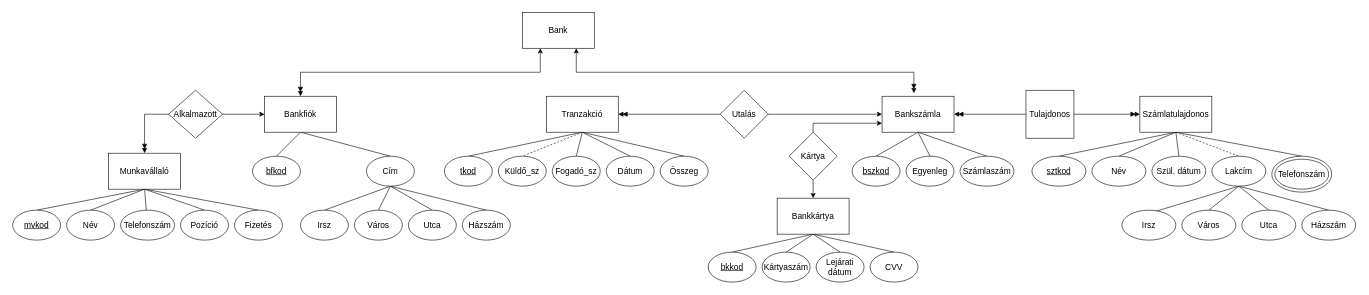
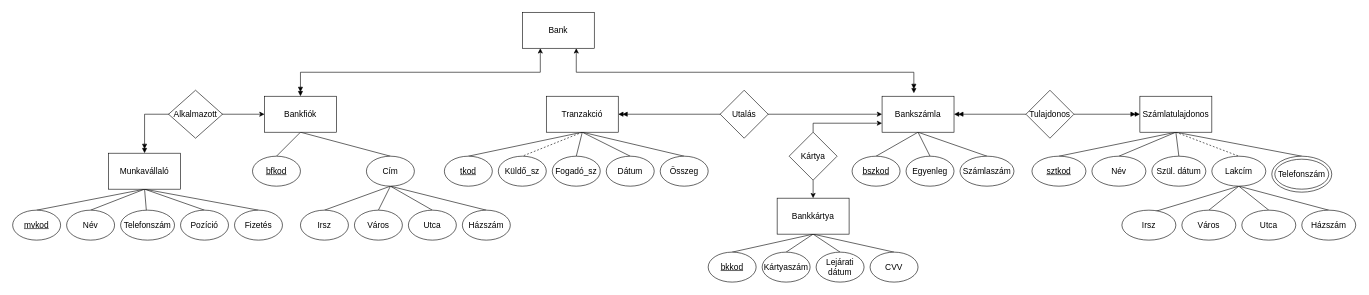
  <mxCell id="0" />
  <mxCell id="1" parent="0" />
  <mxCell id="2" style="edgeStyle=orthogonalEdgeStyle;rounded=0;orthogonalLoop=1;jettySize=auto;html=1;fontSize=14;exitX=0.25;exitY=1;exitDx=0;exitDy=0;endArrow=doubleBlock;endFill=1;startArrow=classic;startFill=1;" parent="1" source="4" target="8" edge="1"><mxGeometry relative="1" as="geometry" /></mxCell>
  <mxCell id="3" style="edgeStyle=orthogonalEdgeStyle;rounded=0;orthogonalLoop=1;jettySize=auto;html=1;entryX=0.442;entryY=-0.083;entryDx=0;entryDy=0;entryPerimeter=0;fontSize=14;exitX=0.75;exitY=1;exitDx=0;exitDy=0;startArrow=classic;startFill=1;endArrow=doubleBlock;endFill=1;" parent="1" source="4" target="16" edge="1"><mxGeometry relative="1" as="geometry" /></mxCell>
  <mxCell id="4" value="&lt;font style=&quot;font-size: 14px;&quot;&gt;Bank&lt;/font&gt;" style="rounded=0;whiteSpace=wrap;html=1;" parent="1" vertex="1"><mxGeometry x="870" y="20" width="120" height="60" as="geometry" /></mxCell>
  <mxCell id="5" style="edgeStyle=orthogonalEdgeStyle;rounded=0;orthogonalLoop=1;jettySize=auto;html=1;fontSize=14;startArrow=classic;startFill=1;endArrow=doubleBlock;endFill=1;" parent="1" source="8" target="33" edge="1"><mxGeometry relative="1" as="geometry" /></mxCell>
  <mxCell id="6" style="edgeStyle=none;rounded=0;orthogonalLoop=1;jettySize=auto;html=1;entryX=0.5;entryY=0;entryDx=0;entryDy=0;fontSize=14;exitX=0.5;exitY=1;exitDx=0;exitDy=0;endArrow=none;endFill=0;" parent="1" source="8" target="39" edge="1"><mxGeometry relative="1" as="geometry" /></mxCell>
  <mxCell id="7" style="edgeStyle=none;rounded=0;orthogonalLoop=1;jettySize=auto;html=1;entryX=0.5;entryY=0;entryDx=0;entryDy=0;fontSize=14;exitX=0.5;exitY=1;exitDx=0;exitDy=0;endArrow=none;endFill=0;" parent="1" source="8" target="44" edge="1"><mxGeometry relative="1" as="geometry" /></mxCell>
  <mxCell id="8" value="Bankfiók" style="rounded=0;whiteSpace=wrap;html=1;fontSize=14;" parent="1" vertex="1"><mxGeometry x="440" y="160" width="120" height="60" as="geometry" /></mxCell>
  <mxCell id="9" style="rounded=0;orthogonalLoop=1;jettySize=auto;html=1;entryX=0.5;entryY=0;entryDx=0;entryDy=0;fontSize=14;exitX=0.5;exitY=1;exitDx=0;exitDy=0;endArrow=none;endFill=0;" parent="1" source="16" target="56" edge="1"><mxGeometry relative="1" as="geometry" /></mxCell>
  <mxCell id="10" style="edgeStyle=none;rounded=0;orthogonalLoop=1;jettySize=auto;html=1;entryX=0.5;entryY=0;entryDx=0;entryDy=0;fontSize=14;exitX=0.5;exitY=1;exitDx=0;exitDy=0;endArrow=none;endFill=0;" parent="1" source="16" target="55" edge="1"><mxGeometry relative="1" as="geometry" /></mxCell>
  <mxCell id="11" style="edgeStyle=none;rounded=0;orthogonalLoop=1;jettySize=auto;html=1;entryX=0.5;entryY=0;entryDx=0;entryDy=0;fontSize=14;exitX=0.5;exitY=1;exitDx=0;exitDy=0;endArrow=none;endFill=0;" parent="1" source="16" target="57" edge="1"><mxGeometry relative="1" as="geometry" /></mxCell>
  <mxCell id="12" style="edgeStyle=none;rounded=0;orthogonalLoop=1;jettySize=auto;html=1;entryX=1;entryY=0.5;entryDx=0;entryDy=0;fontSize=14;startArrow=classic;startFill=1;endArrow=doubleBlock;endFill=1;" parent="1" source="16" target="22" edge="1"><mxGeometry relative="1" as="geometry" /></mxCell>
  <mxCell id="13" style="edgeStyle=orthogonalEdgeStyle;rounded=0;orthogonalLoop=1;jettySize=auto;html=1;entryX=0.5;entryY=0;entryDx=0;entryDy=0;fontSize=14;strokeColor=none;startArrow=none;" parent="1" source="87" target="27" edge="1"><mxGeometry relative="1" as="geometry" /></mxCell>
  <mxCell id="14" style="edgeStyle=orthogonalEdgeStyle;rounded=0;orthogonalLoop=1;jettySize=auto;html=1;fontSize=14;exitX=0;exitY=0.75;exitDx=0;exitDy=0;startArrow=classic;startFill=1;entryX=0.5;entryY=0;entryDx=0;entryDy=0;endArrow=none;endFill=0;" parent="1" source="16" target="87" edge="1"><mxGeometry relative="1" as="geometry"><Array as="points"><mxPoint x="1355" y="205" /></Array></mxGeometry></mxCell>
  <mxCell id="15" style="edgeStyle=orthogonalEdgeStyle;rounded=0;orthogonalLoop=1;jettySize=auto;html=1;entryX=0;entryY=0.5;entryDx=0;entryDy=0;fontSize=14;endArrow=none;endFill=0;startArrow=doubleBlock;startFill=1;" parent="1" source="16" target="80" edge="1"><mxGeometry relative="1" as="geometry" /></mxCell>
  <mxCell id="16" value="&lt;div&gt;Bankszámla&lt;/div&gt;" style="rounded=0;whiteSpace=wrap;html=1;fontSize=14;" parent="1" vertex="1"><mxGeometry x="1470" y="160" width="120" height="60" as="geometry" /></mxCell>
  <mxCell id="17" style="edgeStyle=none;rounded=0;orthogonalLoop=1;jettySize=auto;html=1;exitX=0.5;exitY=1;exitDx=0;exitDy=0;entryX=0.5;entryY=0;entryDx=0;entryDy=0;fontSize=14;endArrow=none;endFill=0;" parent="1" source="22" target="58" edge="1"><mxGeometry relative="1" as="geometry" /></mxCell>
  <mxCell id="18" style="edgeStyle=none;rounded=0;orthogonalLoop=1;jettySize=auto;html=1;exitX=0.5;exitY=1;exitDx=0;exitDy=0;fontSize=14;endArrow=none;endFill=0;entryX=0.5;entryY=0;entryDx=0;entryDy=0;dashed=1;" parent="1" source="22" target="60" edge="1"><mxGeometry relative="1" as="geometry" /></mxCell>
  <mxCell id="19" style="edgeStyle=none;rounded=0;orthogonalLoop=1;jettySize=auto;html=1;exitX=0.5;exitY=1;exitDx=0;exitDy=0;entryX=0.5;entryY=0;entryDx=0;entryDy=0;fontSize=14;endArrow=none;endFill=0;" parent="1" source="22" target="59" edge="1"><mxGeometry relative="1" as="geometry" /></mxCell>
  <mxCell id="20" style="edgeStyle=none;rounded=0;orthogonalLoop=1;jettySize=auto;html=1;exitX=0.5;exitY=1;exitDx=0;exitDy=0;entryX=0.5;entryY=0;entryDx=0;entryDy=0;fontSize=14;endArrow=none;endFill=0;" parent="1" source="22" target="61" edge="1"><mxGeometry relative="1" as="geometry" /></mxCell>
  <mxCell id="21" style="edgeStyle=none;rounded=0;orthogonalLoop=1;jettySize=auto;html=1;exitX=0.5;exitY=1;exitDx=0;exitDy=0;entryX=0.5;entryY=0;entryDx=0;entryDy=0;fontSize=14;endArrow=none;endFill=0;" parent="1" source="22" target="62" edge="1"><mxGeometry relative="1" as="geometry" /></mxCell>
  <mxCell id="22" value="&lt;div&gt;Tranzakció&lt;/div&gt;" style="rounded=0;whiteSpace=wrap;html=1;fontSize=14;" parent="1" vertex="1"><mxGeometry x="910" y="160" width="120" height="60" as="geometry" /></mxCell>
  <mxCell id="23" style="edgeStyle=none;rounded=0;orthogonalLoop=1;jettySize=auto;html=1;exitX=0.5;exitY=1;exitDx=0;exitDy=0;entryX=0.5;entryY=0;entryDx=0;entryDy=0;fontSize=14;endArrow=none;endFill=0;" parent="1" source="27" target="63" edge="1"><mxGeometry relative="1" as="geometry" /></mxCell>
  <mxCell id="24" style="edgeStyle=none;rounded=0;orthogonalLoop=1;jettySize=auto;html=1;exitX=0.5;exitY=1;exitDx=0;exitDy=0;entryX=0.5;entryY=0;entryDx=0;entryDy=0;fontSize=14;endArrow=none;endFill=0;" parent="1" source="27" target="64" edge="1"><mxGeometry relative="1" as="geometry" /></mxCell>
  <mxCell id="25" style="edgeStyle=none;rounded=0;orthogonalLoop=1;jettySize=auto;html=1;exitX=0.5;exitY=1;exitDx=0;exitDy=0;entryX=0.5;entryY=0;entryDx=0;entryDy=0;fontSize=14;endArrow=none;endFill=0;" parent="1" source="27" target="66" edge="1"><mxGeometry relative="1" as="geometry" /></mxCell>
  <mxCell id="26" style="edgeStyle=none;rounded=0;orthogonalLoop=1;jettySize=auto;html=1;exitX=0.5;exitY=1;exitDx=0;exitDy=0;entryX=0.5;entryY=0;entryDx=0;entryDy=0;fontSize=14;endArrow=none;endFill=0;" parent="1" source="27" target="65" edge="1"><mxGeometry relative="1" as="geometry" /></mxCell>
  <mxCell id="27" value="&lt;div&gt;Bankkártya&lt;/div&gt;" style="rounded=0;whiteSpace=wrap;html=1;fontSize=14;" parent="1" vertex="1"><mxGeometry x="1295" y="330" width="120" height="60" as="geometry" /></mxCell>
  <mxCell id="28" style="rounded=0;orthogonalLoop=1;jettySize=auto;html=1;entryX=0.5;entryY=0;entryDx=0;entryDy=0;fontSize=14;exitX=0.5;exitY=1;exitDx=0;exitDy=0;endArrow=none;endFill=0;" parent="1" source="33" target="34" edge="1"><mxGeometry relative="1" as="geometry" /></mxCell>
  <mxCell id="29" style="edgeStyle=none;rounded=0;orthogonalLoop=1;jettySize=auto;html=1;fontSize=14;exitX=0.5;exitY=1;exitDx=0;exitDy=0;endArrow=none;endFill=0;entryX=0.5;entryY=0;entryDx=0;entryDy=0;" parent="1" source="33" target="35" edge="1"><mxGeometry relative="1" as="geometry" /></mxCell>
  <mxCell id="30" style="edgeStyle=none;rounded=0;orthogonalLoop=1;jettySize=auto;html=1;fontSize=14;exitX=0.5;exitY=1;exitDx=0;exitDy=0;endArrow=none;endFill=0;" parent="1" source="33" target="36" edge="1"><mxGeometry relative="1" as="geometry"><mxPoint x="240" y="310" as="sourcePoint" /></mxGeometry></mxCell>
  <mxCell id="31" style="edgeStyle=none;rounded=0;orthogonalLoop=1;jettySize=auto;html=1;entryX=0.5;entryY=0;entryDx=0;entryDy=0;fontSize=14;exitX=0.5;exitY=1;exitDx=0;exitDy=0;endArrow=none;endFill=0;" parent="1" source="33" target="37" edge="1"><mxGeometry relative="1" as="geometry" /></mxCell>
  <mxCell id="32" style="edgeStyle=none;rounded=0;orthogonalLoop=1;jettySize=auto;html=1;entryX=0.5;entryY=0;entryDx=0;entryDy=0;fontSize=14;exitX=0.5;exitY=1;exitDx=0;exitDy=0;endArrow=none;endFill=0;" parent="1" source="33" target="38" edge="1"><mxGeometry relative="1" as="geometry"><mxPoint x="240" y="320" as="sourcePoint" /></mxGeometry></mxCell>
  <mxCell id="33" value="&lt;div&gt;Munkavállaló&lt;/div&gt;" style="rounded=0;whiteSpace=wrap;html=1;fontSize=14;" parent="1" vertex="1"><mxGeometry x="180" y="255" width="120" height="60" as="geometry" /></mxCell>
  <mxCell id="34" value="&lt;u&gt;mvkod&lt;/u&gt;" style="ellipse;whiteSpace=wrap;html=1;fontSize=14;" parent="1" vertex="1"><mxGeometry y="350" width="80" height="50" as="geometry" x="20" /></mxCell>
  <mxCell id="35" value="Név" style="ellipse;whiteSpace=wrap;html=1;fontSize=14;" parent="1" vertex="1"><mxGeometry x="110" y="350" width="80" height="50" as="geometry" /></mxCell>
  <mxCell id="36" value="Telefonszám" style="ellipse;whiteSpace=wrap;html=1;fontSize=14;" parent="1" vertex="1"><mxGeometry x="200" y="350" width="90" height="50" as="geometry" /></mxCell>
  <mxCell id="37" value="Pozíció" style="ellipse;whiteSpace=wrap;html=1;fontSize=14;" parent="1" vertex="1"><mxGeometry x="300" y="350" width="80" height="50" as="geometry" /></mxCell>
  <mxCell id="38" value="Fizetés" style="ellipse;whiteSpace=wrap;html=1;fontSize=14;" parent="1" vertex="1"><mxGeometry x="390" y="350" width="80" height="50" as="geometry" /></mxCell>
  <mxCell id="39" value="&lt;div&gt;&lt;u&gt;bfkod&lt;/u&gt;&lt;/div&gt;" style="ellipse;whiteSpace=wrap;html=1;fontSize=14;" parent="1" vertex="1"><mxGeometry x="420" y="260" width="80" height="50" as="geometry" /></mxCell>
  <mxCell id="40" style="edgeStyle=none;rounded=0;orthogonalLoop=1;jettySize=auto;html=1;entryX=0.5;entryY=0;entryDx=0;entryDy=0;fontSize=14;exitX=0.5;exitY=1;exitDx=0;exitDy=0;endArrow=none;endFill=0;" parent="1" source="44" target="45" edge="1"><mxGeometry relative="1" as="geometry" /></mxCell>
  <mxCell id="41" style="edgeStyle=none;rounded=0;orthogonalLoop=1;jettySize=auto;html=1;entryX=0.5;entryY=0;entryDx=0;entryDy=0;fontSize=14;exitX=0.5;exitY=1;exitDx=0;exitDy=0;endArrow=none;endFill=0;" parent="1" source="44" target="48" edge="1"><mxGeometry relative="1" as="geometry" /></mxCell>
  <mxCell id="42" style="edgeStyle=none;rounded=0;orthogonalLoop=1;jettySize=auto;html=1;entryX=0.5;entryY=0;entryDx=0;entryDy=0;fontSize=14;exitX=0.5;exitY=1;exitDx=0;exitDy=0;endArrow=none;endFill=0;" parent="1" source="44" target="47" edge="1"><mxGeometry relative="1" as="geometry" /></mxCell>
  <mxCell id="43" style="edgeStyle=none;rounded=0;orthogonalLoop=1;jettySize=auto;html=1;entryX=0.5;entryY=0;entryDx=0;entryDy=0;fontSize=14;exitX=0.5;exitY=1;exitDx=0;exitDy=0;endArrow=none;endFill=0;" parent="1" source="44" target="46" edge="1"><mxGeometry relative="1" as="geometry" /></mxCell>
  <mxCell id="44" value="Cím" style="ellipse;whiteSpace=wrap;html=1;fontSize=14;" parent="1" vertex="1"><mxGeometry x="610" y="260" width="80" height="50" as="geometry" /></mxCell>
  <mxCell id="45" value="Irsz" style="ellipse;whiteSpace=wrap;html=1;fontSize=14;" parent="1" vertex="1"><mxGeometry x="500" y="350" width="80" height="50" as="geometry" /></mxCell>
  <mxCell id="46" value="Házszám" style="ellipse;whiteSpace=wrap;html=1;fontSize=14;" parent="1" vertex="1"><mxGeometry x="770" y="350" width="80" height="50" as="geometry" /></mxCell>
  <mxCell id="47" value="Utca" style="ellipse;whiteSpace=wrap;html=1;fontSize=14;" parent="1" vertex="1"><mxGeometry x="680" y="350" width="80" height="50" as="geometry" /></mxCell>
  <mxCell id="48" value="Város" style="ellipse;whiteSpace=wrap;html=1;fontSize=14;" parent="1" vertex="1"><mxGeometry x="590" y="350" width="80" height="50" as="geometry" /></mxCell>
  <mxCell id="49" style="edgeStyle=none;rounded=0;orthogonalLoop=1;jettySize=auto;html=1;exitX=0.5;exitY=1;exitDx=0;exitDy=0;entryX=0.5;entryY=0;entryDx=0;entryDy=0;fontSize=14;endArrow=none;endFill=0;" parent="1" source="54" target="67" edge="1"><mxGeometry relative="1" as="geometry" /></mxCell>
  <mxCell id="50" style="edgeStyle=none;rounded=0;orthogonalLoop=1;jettySize=auto;html=1;exitX=0.5;exitY=1;exitDx=0;exitDy=0;entryX=0.5;entryY=0;entryDx=0;entryDy=0;fontSize=14;endArrow=none;endFill=0;" parent="1" source="54" target="68" edge="1"><mxGeometry relative="1" as="geometry" /></mxCell>
  <mxCell id="51" style="edgeStyle=none;rounded=0;orthogonalLoop=1;jettySize=auto;html=1;exitX=0.5;exitY=1;exitDx=0;exitDy=0;entryX=0.5;entryY=0;entryDx=0;entryDy=0;fontSize=14;endArrow=none;endFill=0;" parent="1" source="54" target="69" edge="1"><mxGeometry relative="1" as="geometry" /></mxCell>
  <mxCell id="52" style="edgeStyle=none;rounded=0;orthogonalLoop=1;jettySize=auto;html=1;exitX=0.5;exitY=1;exitDx=0;exitDy=0;entryX=0.5;entryY=0;entryDx=0;entryDy=0;fontSize=14;endArrow=none;endFill=0;dashed=1;" parent="1" source="54" target="74" edge="1"><mxGeometry relative="1" as="geometry" /></mxCell>
  <mxCell id="53" style="edgeStyle=none;rounded=0;orthogonalLoop=1;jettySize=auto;html=1;exitX=0.5;exitY=1;exitDx=0;exitDy=0;entryX=0.5;entryY=0;entryDx=0;entryDy=0;fontSize=14;endArrow=none;endFill=0;" parent="1" source="54" target="82" edge="1"><mxGeometry relative="1" as="geometry" /></mxCell>
  <mxCell id="54" value="Számlatulajdonos" style="rounded=0;whiteSpace=wrap;html=1;fontSize=14;" parent="1" vertex="1"><mxGeometry x="1900" y="160" width="120" height="60" as="geometry" /></mxCell>
  <mxCell id="55" value="Egyenleg" style="ellipse;whiteSpace=wrap;html=1;fontSize=14;" parent="1" vertex="1"><mxGeometry x="1510" y="260" width="80" height="50" as="geometry" /></mxCell>
  <mxCell id="56" value="&lt;u&gt;bszkod&lt;/u&gt;" style="ellipse;whiteSpace=wrap;html=1;fontSize=14;" parent="1" vertex="1"><mxGeometry x="1420" y="260" width="80" height="50" as="geometry" /></mxCell>
  <mxCell id="57" value="Számlaszám" style="ellipse;whiteSpace=wrap;html=1;fontSize=14;" parent="1" vertex="1"><mxGeometry x="1600" y="260" width="90" height="50" as="geometry" /></mxCell>
  <mxCell id="58" value="&lt;u&gt;tkod&lt;/u&gt;" style="ellipse;whiteSpace=wrap;html=1;fontSize=14;" parent="1" vertex="1"><mxGeometry x="740" y="260" width="80" height="50" as="geometry" /></mxCell>
  <mxCell id="59" value="Fogadó_sz" style="ellipse;whiteSpace=wrap;html=1;fontSize=14;" parent="1" vertex="1"><mxGeometry x="920" y="260" width="80" height="50" as="geometry" /></mxCell>
  <mxCell id="60" value="Küldő_sz" style="ellipse;whiteSpace=wrap;html=1;fontSize=14;" parent="1" vertex="1"><mxGeometry x="830" y="260" width="80" height="50" as="geometry" /></mxCell>
  <mxCell id="61" value="Dátum" style="ellipse;whiteSpace=wrap;html=1;fontSize=14;" parent="1" vertex="1"><mxGeometry x="1010" y="260" width="80" height="50" as="geometry" /></mxCell>
  <mxCell id="62" value="Összeg" style="ellipse;whiteSpace=wrap;html=1;fontSize=14;" parent="1" vertex="1"><mxGeometry x="1100" y="260" width="80" height="50" as="geometry" /></mxCell>
  <mxCell id="63" value="&lt;u&gt;bkkod&lt;/u&gt;" style="ellipse;whiteSpace=wrap;html=1;fontSize=14;" parent="1" vertex="1"><mxGeometry x="1180" y="420" width="80" height="50" as="geometry" /></mxCell>
  <mxCell id="64" value="Kártyaszám" style="ellipse;whiteSpace=wrap;html=1;fontSize=14;" parent="1" vertex="1"><mxGeometry x="1270" y="420" width="80" height="50" as="geometry" /></mxCell>
  <mxCell id="65" value="CVV" style="ellipse;whiteSpace=wrap;html=1;fontSize=14;" parent="1" vertex="1"><mxGeometry x="1450" y="420" width="80" height="50" as="geometry" /></mxCell>
  <mxCell id="66" value="Lejárati dátum" style="ellipse;whiteSpace=wrap;html=1;fontSize=14;" parent="1" vertex="1"><mxGeometry x="1360" y="420" width="80" height="50" as="geometry" /></mxCell>
  <mxCell id="67" value="&lt;u&gt;sztkod&lt;/u&gt;" style="ellipse;whiteSpace=wrap;html=1;fontSize=14;" parent="1" vertex="1"><mxGeometry x="1720" y="260" width="90" height="50" as="geometry" /></mxCell>
  <mxCell id="68" value="Név" style="ellipse;whiteSpace=wrap;html=1;fontSize=14;" parent="1" vertex="1"><mxGeometry x="1820" y="260" width="90" height="50" as="geometry" /></mxCell>
  <mxCell id="69" value="Szül. dátum" style="ellipse;whiteSpace=wrap;html=1;fontSize=14;" parent="1" vertex="1"><mxGeometry x="1920" y="260" width="90" height="50" as="geometry" /></mxCell>
  <mxCell id="70" style="edgeStyle=none;rounded=0;orthogonalLoop=1;jettySize=auto;html=1;exitX=0.5;exitY=1;exitDx=0;exitDy=0;entryX=0.606;entryY=0.049;entryDx=0;entryDy=0;entryPerimeter=0;fontSize=14;endArrow=none;endFill=0;" parent="1" source="74" target="76" edge="1"><mxGeometry relative="1" as="geometry" /></mxCell>
  <mxCell id="71" style="edgeStyle=none;rounded=0;orthogonalLoop=1;jettySize=auto;html=1;exitX=0.5;exitY=1;exitDx=0;exitDy=0;entryX=0.5;entryY=0;entryDx=0;entryDy=0;fontSize=14;endArrow=none;endFill=0;" parent="1" source="74" target="75" edge="1"><mxGeometry relative="1" as="geometry" /></mxCell>
  <mxCell id="72" style="edgeStyle=none;rounded=0;orthogonalLoop=1;jettySize=auto;html=1;exitX=0.5;exitY=1;exitDx=0;exitDy=0;entryX=0.5;entryY=0;entryDx=0;entryDy=0;fontSize=14;endArrow=none;endFill=0;" parent="1" source="74" target="77" edge="1"><mxGeometry relative="1" as="geometry" /></mxCell>
  <mxCell id="73" style="edgeStyle=none;rounded=0;orthogonalLoop=1;jettySize=auto;html=1;exitX=0.5;exitY=1;exitDx=0;exitDy=0;entryX=0.5;entryY=0;entryDx=0;entryDy=0;fontSize=14;endArrow=none;endFill=0;" parent="1" source="74" target="78" edge="1"><mxGeometry relative="1" as="geometry" /></mxCell>
  <mxCell id="74" value="Lakcím" style="ellipse;whiteSpace=wrap;html=1;fontSize=14;" parent="1" vertex="1"><mxGeometry x="2020" y="260" width="90" height="50" as="geometry" /></mxCell>
  <mxCell id="75" value="Város" style="ellipse;whiteSpace=wrap;html=1;fontSize=14;" parent="1" vertex="1"><mxGeometry x="1970" y="350" width="90" height="50" as="geometry" /></mxCell>
  <mxCell id="76" value="Irsz" style="ellipse;whiteSpace=wrap;html=1;fontSize=14;" parent="1" vertex="1"><mxGeometry x="1870" y="350" width="90" height="50" as="geometry" /></mxCell>
  <mxCell id="77" value="Utca" style="ellipse;whiteSpace=wrap;html=1;fontSize=14;" parent="1" vertex="1"><mxGeometry x="2070" y="350" width="90" height="50" as="geometry" /></mxCell>
  <mxCell id="78" value="Házszám" style="ellipse;whiteSpace=wrap;html=1;fontSize=14;" parent="1" vertex="1"><mxGeometry x="2170" y="350" width="90" height="50" as="geometry" /></mxCell>
  <mxCell id="79" style="edgeStyle=orthogonalEdgeStyle;rounded=0;orthogonalLoop=1;jettySize=auto;html=1;exitX=1;exitY=0.5;exitDx=0;exitDy=0;entryX=0;entryY=0.5;entryDx=0;entryDy=0;fontSize=14;startArrow=none;startFill=0;endArrow=doubleBlock;endFill=1;" parent="1" source="80" target="54" edge="1"><mxGeometry relative="1" as="geometry" /></mxCell>
- <mxCell id="80" value="&lt;font style=&quot;font-size: 14px;&quot;&gt;Tulajdonos&lt;/font&gt;" style="whiteSpace=wrap;html=1;rounded=0;" parent="1" vertex="1"><mxGeometry x="1710" y="150" width="80" height="80" as="geometry" /></mxCell>
+ <mxCell id="80" value="&lt;font style=&quot;font-size: 14px;&quot;&gt;Tulajdonos&lt;/font&gt;" style="rhombus;whiteSpace=wrap;html=1;" parent="1" vertex="1"><mxGeometry x="1710" y="150" width="80" height="80" as="geometry" /></mxCell>
  <mxCell id="81" value="" style="group" parent="1" vertex="1" connectable="0"><mxGeometry x="2120" y="260" width="100" height="60" as="geometry" /></mxCell>
  <mxCell id="82" value="" style="ellipse;whiteSpace=wrap;html=1;fontSize=14;" parent="81" vertex="1"><mxGeometry width="100" height="60" as="geometry" /></mxCell>
  <mxCell id="83" value="Telefonszám" style="ellipse;whiteSpace=wrap;html=1;fontSize=14;" parent="81" vertex="1"><mxGeometry x="5" y="5" width="90" height="50" as="geometry" /></mxCell>
  <mxCell id="84" value="&lt;font style=&quot;font-size: 14px;&quot;&gt;Utalás&lt;/font&gt;" style="rhombus;whiteSpace=wrap;html=1;" vertex="1" parent="1"><mxGeometry x="1200" y="150" width="80" height="80" as="geometry" /></mxCell>
  <mxCell id="85" value="&lt;font style=&quot;font-size: 14px;&quot;&gt;Alkalmazott&lt;/font&gt;" style="rhombus;whiteSpace=wrap;html=1;" vertex="1" parent="1"><mxGeometry x="280" y="150" width="90" height="80" as="geometry" /></mxCell>
  <mxCell id="86" style="edgeStyle=orthogonalEdgeStyle;rounded=0;orthogonalLoop=1;jettySize=auto;html=1;exitX=0.5;exitY=1;exitDx=0;exitDy=0;entryX=0.5;entryY=0;entryDx=0;entryDy=0;fontSize=14;endArrow=classic;endFill=1;" edge="1" parent="1" source="87" target="27"><mxGeometry relative="1" as="geometry" /></mxCell>
  <mxCell id="87" value="&lt;font style=&quot;font-size: 14px;&quot;&gt;Kártya&lt;/font&gt;" style="rhombus;whiteSpace=wrap;html=1;" vertex="1" parent="1"><mxGeometry x="1315" y="220" width="80" height="80" as="geometry" /></mxCell>
  <mxCell id="88" value="" style="edgeStyle=orthogonalEdgeStyle;rounded=0;orthogonalLoop=1;jettySize=auto;html=1;entryX=0.5;entryY=0;entryDx=0;entryDy=0;fontSize=14;strokeColor=none;endArrow=none;" edge="1" parent="1" source="16" target="87"><mxGeometry relative="1" as="geometry"><mxPoint x="1470" y="190" as="sourcePoint" /><mxPoint x="1355" y="330" as="targetPoint" /></mxGeometry></mxCell>
